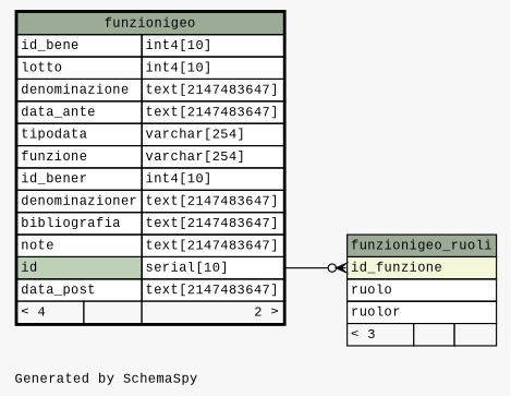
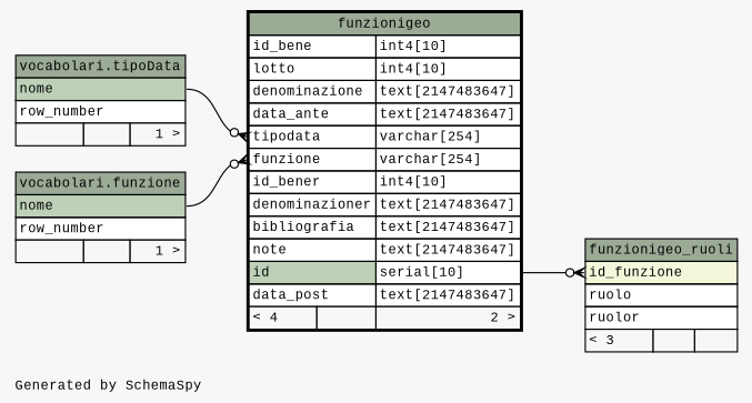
  digraph {
    bgcolor="#f7f7f7"
    fontname="Liberation Mono"
    fontsize=11
    label="\nGenerated by SchemaSpy"
    labeljust=l
    nodesep=0.18
    rankdir=RL
    ranksep=0.46
    node [fontname="Liberation Mono" fontsize=11 shape=plaintext]
    edge [arrowhead=none arrowsize=0.8 arrowtail=crowodot dir=back fontname="Liberation Mono" headport="nome:e"]
    n1 [label=<     <TABLE BORDER="2" CELLBORDER="1" CELLSPACING="0" BGCOLOR="#ffffff">       <TR><TD COLSPAN="3" BGCOLOR="#9bab96" ALIGN="CENTER">funzionigeo</TD></TR>       <TR><TD PORT="id_bene" COLSPAN="2" ALIGN="LEFT">id_bene</TD><TD PORT="id_bene.type" ALIGN="LEFT">int4[10]</TD></TR>       <TR><TD PORT="lotto" COLSPAN="2" ALIGN="LEFT">lotto</TD><TD PORT="lotto.type" ALIGN="LEFT">int4[10]</TD></TR>       <TR><TD PORT="denominazione" COLSPAN="2" ALIGN="LEFT">denominazione</TD><TD PORT="denominazione.type" ALIGN="LEFT">text[2147483647]</TD></TR>       <TR><TD PORT="data_ante" COLSPAN="2" ALIGN="LEFT">data_ante</TD><TD PORT="data_ante.type" ALIGN="LEFT">text[2147483647]</TD></TR>       <TR><TD PORT="tipodata" COLSPAN="2" ALIGN="LEFT">tipodata</TD><TD PORT="tipodata.type" ALIGN="LEFT">varchar[254]</TD></TR>       <TR><TD PORT="funzione" COLSPAN="2" ALIGN="LEFT">funzione</TD><TD PORT="funzione.type" ALIGN="LEFT">varchar[254]</TD></TR>       <TR><TD PORT="id_bener" COLSPAN="2" ALIGN="LEFT">id_bener</TD><TD PORT="id_bener.type" ALIGN="LEFT">int4[10]</TD></TR>       <TR><TD PORT="denominazioner" COLSPAN="2" ALIGN="LEFT">denominazioner</TD><TD PORT="denominazioner.type" ALIGN="LEFT">text[2147483647]</TD></TR>       <TR><TD PORT="bibliografia" COLSPAN="2" ALIGN="LEFT">bibliografia</TD><TD PORT="bibliografia.type" ALIGN="LEFT">text[2147483647]</TD></TR>       <TR><TD PORT="note" COLSPAN="2" ALIGN="LEFT">note</TD><TD PORT="note.type" ALIGN="LEFT">text[2147483647]</TD></TR>       <TR><TD PORT="id" COLSPAN="2" BGCOLOR="#bed1b8" ALIGN="LEFT">id</TD><TD PORT="id.type" ALIGN="LEFT">serial[10]</TD></TR>       <TR><TD PORT="data_post" COLSPAN="2" ALIGN="LEFT">data_post</TD><TD PORT="data_post.type" ALIGN="LEFT">text[2147483647]</TD></TR>       <TR><TD ALIGN="LEFT" BGCOLOR="#f7f7f7">&lt; 4</TD><TD ALIGN="RIGHT" BGCOLOR="#f7f7f7">  </TD><TD ALIGN="RIGHT" BGCOLOR="#f7f7f7">2 &gt;</TD></TR>     </TABLE>>]
+   n2 [label=<     <TABLE BORDER="0" CELLBORDER="1" CELLSPACING="0" BGCOLOR="#ffffff">       <TR><TD COLSPAN="3" BGCOLOR="#9bab96" ALIGN="CENTER">vocabolari.funzione</TD></TR>       <TR><TD PORT="nome" COLSPAN="3" BGCOLOR="#bed1b8" ALIGN="LEFT">nome</TD></TR>       <TR><TD PORT="row_number" COLSPAN="3" ALIGN="LEFT">row_number</TD></TR>       <TR><TD ALIGN="LEFT" BGCOLOR="#f7f7f7">  </TD><TD ALIGN="RIGHT" BGCOLOR="#f7f7f7">  </TD><TD ALIGN="RIGHT" BGCOLOR="#f7f7f7">1 &gt;</TD></TR>     </TABLE>>]
+   n3 [label=<     <TABLE BORDER="0" CELLBORDER="1" CELLSPACING="0" BGCOLOR="#ffffff">       <TR><TD COLSPAN="3" BGCOLOR="#9bab96" ALIGN="CENTER">vocabolari.tipoData</TD></TR>       <TR><TD PORT="nome" COLSPAN="3" BGCOLOR="#bed1b8" ALIGN="LEFT">nome</TD></TR>       <TR><TD PORT="row_number" COLSPAN="3" ALIGN="LEFT">row_number</TD></TR>       <TR><TD ALIGN="LEFT" BGCOLOR="#f7f7f7">  </TD><TD ALIGN="RIGHT" BGCOLOR="#f7f7f7">  </TD><TD ALIGN="RIGHT" BGCOLOR="#f7f7f7">1 &gt;</TD></TR>     </TABLE>>]
    n4 [label=<     <TABLE BORDER="0" CELLBORDER="1" CELLSPACING="0" BGCOLOR="#ffffff">       <TR><TD COLSPAN="3" BGCOLOR="#9bab96" ALIGN="CENTER">funzionigeo_ruoli</TD></TR>       <TR><TD PORT="id_funzione" COLSPAN="3" BGCOLOR="#f4f7da" ALIGN="LEFT">id_funzione</TD></TR>       <TR><TD PORT="ruolo" COLSPAN="3" ALIGN="LEFT">ruolo</TD></TR>       <TR><TD PORT="ruolor" COLSPAN="3" ALIGN="LEFT">ruolor</TD></TR>       <TR><TD ALIGN="LEFT" BGCOLOR="#f7f7f7">&lt; 3</TD><TD ALIGN="RIGHT" BGCOLOR="#f7f7f7">  </TD><TD ALIGN="RIGHT" BGCOLOR="#f7f7f7">  </TD></TR>     </TABLE>>]
+   n1 -> n2 [tailport="funzione:w"]
+   n1 -> n3 [tailport="tipodata:w"]
    n4 -> n1 [headport="id.type:e" tailport="id_funzione:w"]
  }
